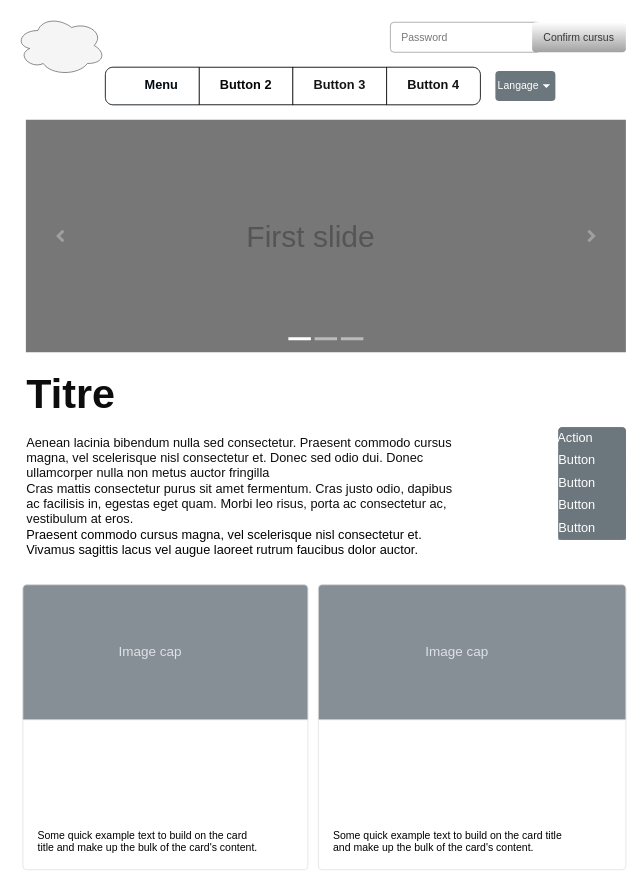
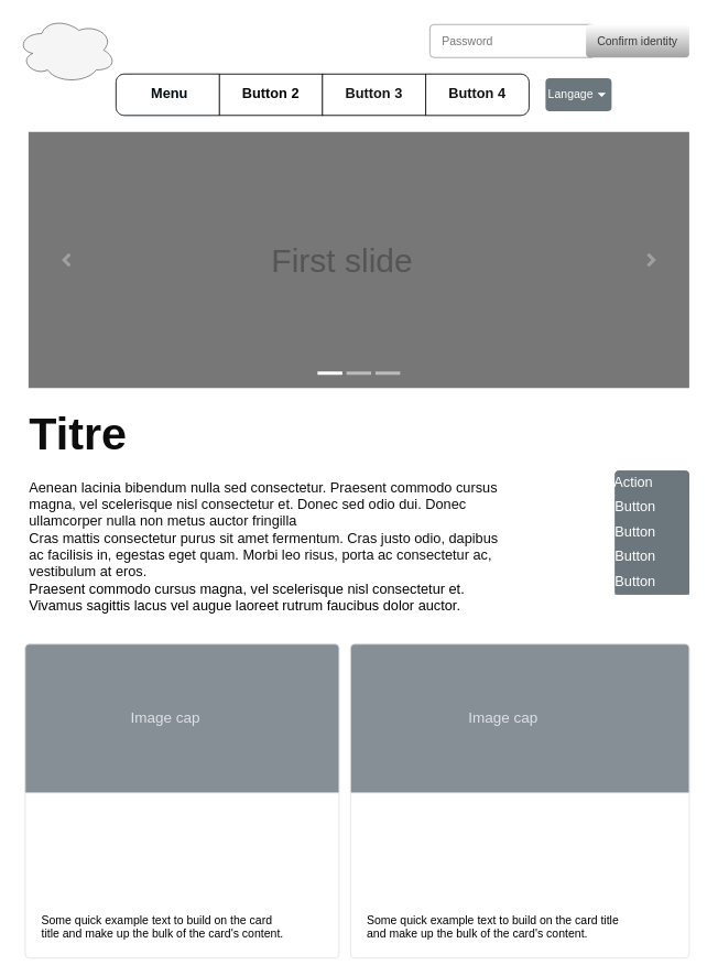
  <mxCell id="0" />
  <mxCell id="1" parent="0" />
  <mxCell id="2" value="" style="strokeWidth=1;shadow=0;dashed=0;align=center;html=1;shape=mxgraph.mockup.rrect;rSize=10;fillColor=#ffffff;strokeColor=#666666;rounded=0;" vertex="1" parent="1"><mxGeometry x="140" y="89" width="500" height="50" as="geometry" /></mxCell>
  <mxCell id="3" value="Button 2" style="strokeWidth=1;shadow=0;dashed=0;align=center;html=1;shape=mxgraph.mockup.rrect;rSize=0;fontSize=17;fontStyle=1;resizeHeight=1;whiteSpace=wrap;strokeColor=#050505;fontColor=#050505;rounded=0;" vertex="1" parent="2"><mxGeometry width="125" height="50" relative="1" as="geometry"><mxPoint x="125" as="offset" /></mxGeometry></mxCell>
  <mxCell id="4" value="Button 3" style="strokeWidth=1;shadow=0;dashed=0;align=center;html=1;shape=mxgraph.mockup.rrect;rSize=0;fontSize=17;fontStyle=1;resizeHeight=1;whiteSpace=wrap;fontColor=#141414;rounded=0;" vertex="1" parent="2"><mxGeometry width="125" height="50" relative="1" as="geometry"><mxPoint x="250" as="offset" /></mxGeometry></mxCell>
  <mxCell id="5" value="Button 4" style="strokeWidth=1;shadow=0;dashed=0;align=center;html=1;shape=mxgraph.mockup.rightButton;rSize=10;fontSize=17;fontStyle=1;resizeHeight=1;whiteSpace=wrap;fontColor=#121212;rounded=0;" vertex="1" parent="2"><mxGeometry x="1" width="125" height="50" relative="1" as="geometry"><mxPoint x="-125" as="offset" /></mxGeometry></mxCell>
  <mxCell id="6" value="Button 1" style="strokeWidth=1;shadow=0;dashed=0;align=center;html=1;shape=mxgraph.mockup.leftButton;rSize=10;fontSize=17;fontColor=#ffffff;fontStyle=1;fillColor=#FFFFFF;strokeColor=#000A12;resizeHeight=1;whiteSpace=wrap;rounded=0;" vertex="1" parent="2"><mxGeometry width="125" height="50" relative="1" as="geometry" /></mxCell>
- <mxCell id="7" value="Menu" style="text;html=1;strokeColor=none;fillColor=none;align=center;verticalAlign=middle;whiteSpace=wrap;rounded=0;fontSize=17;fontFamily=Helvetica;fontColor=#000A12;fontStyle=1;" vertex="1" parent="2"><mxGeometry x="40" y="10" width="70" height="30" as="geometry" /></mxCell>
+ <mxCell id="7" value="Menu" style="text;html=1;strokeColor=none;fillColor=none;align=center;verticalAlign=middle;whiteSpace=wrap;rounded=0;fontSize=17;fontFamily=Helvetica;fontColor=#000A12;fontStyle=1;" vertex="1" parent="2"><mxGeometry x="30" y="10" width="70" height="30" as="geometry" /></mxCell>
  <mxCell id="8" value="First slide" style="html=1;shadow=0;dashed=0;strokeColor=none;strokeWidth=1;fillColor=#777777;fontColor=#555555;whiteSpace=wrap;align=center;verticalAlign=middle;fontStyle=0;fontSize=40;spacingRight=40;fontFamily=Helvetica;rounded=0;" vertex="1" parent="1"><mxGeometry x="34" y="159" width="800" height="310" as="geometry" /></mxCell>
  <mxCell id="9" value="" style="html=1;verticalLabelPosition=bottom;labelBackgroundColor=#ffffff;verticalAlign=top;shadow=0;dashed=0;strokeWidth=4;shape=mxgraph.ios7.misc.more;strokeColor=#a0a0a0;align=center;spacingRight=40;fontFamily=Helvetica;fontSize=17;fontColor=#ffffff;fillColor=default;gradientColor=none;rounded=0;" vertex="1" parent="8"><mxGeometry x="1" y="0.5" width="7" height="14" relative="1" as="geometry"><mxPoint x="-50" y="-7" as="offset" /></mxGeometry></mxCell>
  <mxCell id="10" value="" style="flipH=1;html=1;verticalLabelPosition=bottom;labelBackgroundColor=#ffffff;verticalAlign=top;shadow=0;dashed=0;strokeWidth=4;shape=mxgraph.ios7.misc.more;strokeColor=#a0a0a0;align=center;spacingRight=40;fontFamily=Helvetica;fontSize=17;fontColor=#ffffff;fillColor=default;gradientColor=none;rounded=0;" vertex="1" parent="8"><mxGeometry y="0.5" width="7" height="14" relative="1" as="geometry"><mxPoint x="43" y="-7" as="offset" /></mxGeometry></mxCell>
  <mxCell id="11" value="" style="html=1;shadow=0;strokeColor=none;fillColor=#ffffff;dashed=0;strokeWidth=1;align=center;verticalAlign=middle;spacingRight=40;fontFamily=Helvetica;fontSize=17;fontColor=#ffffff;rounded=0;" vertex="1" parent="8"><mxGeometry x="0.5" y="1" width="30" height="4" relative="1" as="geometry"><mxPoint x="-50" y="-20" as="offset" /></mxGeometry></mxCell>
  <mxCell id="12" value="" style="html=1;shadow=0;strokeColor=none;fillColor=#BBBBBB;dashed=0;strokeWidth=1;align=center;verticalAlign=middle;spacingRight=40;fontFamily=Helvetica;fontSize=17;fontColor=#ffffff;rounded=0;" vertex="1" parent="8"><mxGeometry x="0.5" y="1" width="30" height="4" relative="1" as="geometry"><mxPoint x="-15" y="-20" as="offset" /></mxGeometry></mxCell>
  <mxCell id="13" value="" style="html=1;shadow=0;strokeColor=none;fillColor=#BBBBBB;dashed=0;strokeWidth=1;align=center;verticalAlign=middle;spacingRight=40;fontFamily=Helvetica;fontSize=17;fontColor=#ffffff;rounded=0;" vertex="1" parent="8"><mxGeometry x="0.5" y="1" width="30" height="4" relative="1" as="geometry"><mxPoint x="20" y="-20" as="offset" /></mxGeometry></mxCell>
  <mxCell id="14" value="Langage" style="html=1;shadow=0;dashed=0;shape=mxgraph.bootstrap.rrect;rSize=5;strokeColor=none;strokeWidth=1;fillColor=#6C767D;fontColor=#ffffff;whiteSpace=wrap;align=right;verticalAlign=middle;fontStyle=0;fontSize=14;spacingRight=20;fontFamily=Helvetica;rounded=0;" vertex="1" parent="1"><mxGeometry x="660" y="94" width="80" height="40" as="geometry" /></mxCell>
  <mxCell id="15" value="" style="shape=triangle;direction=south;fillColor=#ffffff;strokeColor=none;perimeter=none;shadow=0;dashed=0;strokeWidth=1;align=center;verticalAlign=middle;spacingRight=40;fontFamily=Helvetica;fontSize=17;fontColor=#ffffff;html=1;rounded=0;" vertex="1" parent="14"><mxGeometry x="1" y="0.5" width="10" height="5" relative="1" as="geometry"><mxPoint x="-17" y="-2.5" as="offset" /></mxGeometry></mxCell>
  <mxCell id="16" value="" style="ellipse;shape=cloud;whiteSpace=wrap;html=1;shadow=0;dashed=0;strokeColor=#666666;strokeWidth=1;align=center;verticalAlign=middle;spacingRight=40;fontFamily=Helvetica;fontSize=17;fontColor=#333333;fillColor=#f5f5f5;rounded=0;" vertex="1" parent="1"><mxGeometry y="20" width="120" height="80" as="geometry" x="20" /></mxCell>
  <mxCell id="17" value="&lt;h1&gt;&lt;font style=&quot;font-size: 55px;&quot;&gt;Titre&lt;/font&gt;&lt;/h1&gt;Aenean lacinia bibendum nulla sed consectetur. Praesent commodo cursus magna, vel scelerisque nisl consectetur et. Donec sed odio dui. Donec ullamcorper nulla non metus auctor fringilla&lt;div&gt;Cras mattis consectetur purus sit amet fermentum. Cras justo odio, dapibus ac facilisis in, egestas eget quam. Morbi leo risus, porta ac consectetur ac, vestibulum at eros.&lt;br style=&quot;border-color: var(--border-color); caret-color: rgb(0, 0, 0); color: rgb(0, 0, 0); font-size: 14px;&quot;&gt;&lt;span style=&quot;caret-color: rgb(0, 0, 0); color: rgb(0, 0, 0);&quot;&gt;&lt;font style=&quot;font-size: 17px;&quot;&gt;Praesent commodo cursus magna, vel scelerisque nisl consectetur et. Vivamus sagittis lacus vel augue laoreet rutrum faucibus dolor auctor.&lt;/font&gt;&lt;/span&gt;&lt;br&gt;&lt;/div&gt;" style="text;html=1;strokeColor=none;fillColor=none;spacing=5;spacingTop=-20;whiteSpace=wrap;overflow=hidden;rounded=0;fontSize=17;fontFamily=Helvetica;fontColor=#0D0D0D;" vertex="1" parent="1"><mxGeometry x="30" y="479" width="586" height="284" as="geometry" /></mxCell>
  <mxCell id="18" value="Some quick example text to build on the card title and make up the bulk of the card's content." style="html=1;shadow=0;dashed=0;shape=mxgraph.bootstrap.rrect;rSize=5;strokeColor=#DFDFDF;html=1;whiteSpace=wrap;fillColor=#ffffff;fontColor=#000000;verticalAlign=bottom;align=left;spacing=20;fontSize=14;strokeWidth=1;spacingRight=40;fontFamily=Helvetica;rounded=0;" vertex="1" parent="1"><mxGeometry x="30" y="779" width="380" height="380" as="geometry" /></mxCell>
  <mxCell id="19" value="Image cap" style="html=1;shadow=0;dashed=0;shape=mxgraph.bootstrap.topButton;rSize=5;perimeter=none;whiteSpace=wrap;fillColor=#868E96;strokeColor=#DFDFDF;fontColor=#DEE2E6;resizeWidth=1;fontSize=18;strokeWidth=1;align=center;verticalAlign=middle;spacingRight=40;fontFamily=Helvetica;rounded=0;" vertex="1" parent="18"><mxGeometry width="380" height="180" relative="1" as="geometry" /></mxCell>
  <mxCell id="20" value="Some quick example text to build on the card title and make up the bulk of the card's content." style="html=1;shadow=0;dashed=0;shape=mxgraph.bootstrap.rrect;rSize=5;strokeColor=#DFDFDF;html=1;whiteSpace=wrap;fillColor=#ffffff;fontColor=#000000;verticalAlign=bottom;align=left;spacing=20;fontSize=14;strokeWidth=1;spacingRight=40;fontFamily=Helvetica;rounded=0;" vertex="1" parent="1"><mxGeometry x="424" y="779" width="410" height="380" as="geometry" /></mxCell>
  <mxCell id="21" value="Image cap" style="html=1;shadow=0;dashed=0;shape=mxgraph.bootstrap.topButton;rSize=5;perimeter=none;whiteSpace=wrap;fillColor=#868E96;strokeColor=#DFDFDF;fontColor=#DEE2E6;resizeWidth=1;fontSize=18;strokeWidth=1;align=center;verticalAlign=middle;spacingRight=40;fontFamily=Helvetica;rounded=0;" vertex="1" parent="20"><mxGeometry width="410" height="180" relative="1" as="geometry" /></mxCell>
  <mxCell id="22" value="" style="html=1;shadow=0;dashed=0;shape=mxgraph.bootstrap.rrect;rSize=5;strokeColor=none;html=1;whiteSpace=wrap;fillColor=#6C767D;fontColor=#ffffff;strokeWidth=1;align=center;verticalAlign=middle;spacingRight=40;fontFamily=Helvetica;fontSize=17;rounded=0;" vertex="1" parent="1"><mxGeometry x="744" y="569" width="90" height="150" as="geometry" /></mxCell>
  <mxCell id="23" value="&lt;font color=&quot;#ffffff&quot;&gt;Action&lt;/font&gt;&amp;nbsp;" style="strokeColor=inherit;fillColor=inherit;gradientColor=inherit;fontColor=inherit;html=1;shadow=0;dashed=0;shape=mxgraph.bootstrap.topButton;rSize=5;perimeter=none;whiteSpace=wrap;resizeWidth=1;strokeWidth=1;align=center;verticalAlign=middle;spacingRight=40;fontFamily=Helvetica;fontSize=17;rounded=0;" vertex="1" parent="22"><mxGeometry width="90" height="30" relative="1" as="geometry" /></mxCell>
  <mxCell id="24" value="Button" style="strokeColor=inherit;fillColor=inherit;gradientColor=inherit;fontColor=inherit;html=1;shadow=0;dashed=0;perimeter=none;whiteSpace=wrap;resizeWidth=1;strokeWidth=1;align=center;verticalAlign=middle;spacingRight=40;fontFamily=Helvetica;fontSize=17;rounded=0;" vertex="1" parent="22"><mxGeometry width="90" height="30" relative="1" as="geometry"><mxPoint y="30" as="offset" /></mxGeometry></mxCell>
  <mxCell id="25" value="Button" style="strokeColor=inherit;fillColor=inherit;gradientColor=inherit;fontColor=inherit;html=1;shadow=0;dashed=0;perimeter=none;whiteSpace=wrap;resizeWidth=1;strokeWidth=1;align=center;verticalAlign=middle;spacingRight=40;fontFamily=Helvetica;fontSize=17;rounded=0;" vertex="1" parent="22"><mxGeometry width="90" height="30" relative="1" as="geometry"><mxPoint y="60" as="offset" /></mxGeometry></mxCell>
  <mxCell id="26" value="Button" style="strokeColor=inherit;fillColor=inherit;gradientColor=inherit;fontColor=inherit;html=1;shadow=0;dashed=0;perimeter=none;whiteSpace=wrap;resizeWidth=1;strokeWidth=1;align=center;verticalAlign=middle;spacingRight=40;fontFamily=Helvetica;fontSize=17;rounded=0;" vertex="1" parent="22"><mxGeometry width="90" height="30" relative="1" as="geometry"><mxPoint y="90" as="offset" /></mxGeometry></mxCell>
  <mxCell id="27" value="Button" style="strokeColor=inherit;fillColor=inherit;gradientColor=inherit;fontColor=inherit;html=1;shadow=0;dashed=0;perimeter=none;whiteSpace=wrap;resizeWidth=1;strokeWidth=1;align=center;verticalAlign=middle;spacingRight=40;fontFamily=Helvetica;fontSize=17;rounded=0;" vertex="1" parent="22"><mxGeometry width="90" height="30" relative="1" as="geometry"><mxPoint y="120" as="offset" /></mxGeometry></mxCell>
  <mxCell id="28" value="Password" style="html=1;shadow=0;dashed=0;shape=mxgraph.bootstrap.rrect;rSize=5;strokeColor=#999999;fillColor=#ffffff;fontColor=#777777;whiteSpace=wrap;align=left;verticalAlign=middle;fontStyle=0;fontSize=14;spacing=15;" vertex="1" parent="1"><mxGeometry x="520" y="29" width="200" height="40" as="geometry" /></mxCell>
- <mxCell id="29" value="&lt;font color=&quot;#383838&quot;&gt;Confirm cursus&lt;/font&gt;" style="html=1;shadow=0;dashed=0;shape=mxgraph.bootstrap.rrect;rSize=5;strokeColor=none;fillColor=#FFFFFF;fontColor=#ffffff;whiteSpace=wrap;align=center;verticalAlign=middle;fontStyle=0;fontSize=14;spacing=14;gradientColor=#A1A1A1;" vertex="1" parent="1"><mxGeometry x="709" y="29" width="125" height="40" as="geometry" /></mxCell>
+ <mxCell id="29" value="&lt;font color=&quot;#383838&quot;&gt;Confirm identity&lt;/font&gt;" style="html=1;shadow=0;dashed=0;shape=mxgraph.bootstrap.rrect;rSize=5;strokeColor=none;fillColor=#FFFFFF;fontColor=#ffffff;whiteSpace=wrap;align=center;verticalAlign=middle;fontStyle=0;fontSize=14;spacing=14;gradientColor=#A1A1A1;" vertex="1" parent="1"><mxGeometry x="709" y="29" width="125" height="40" as="geometry" /></mxCell>
